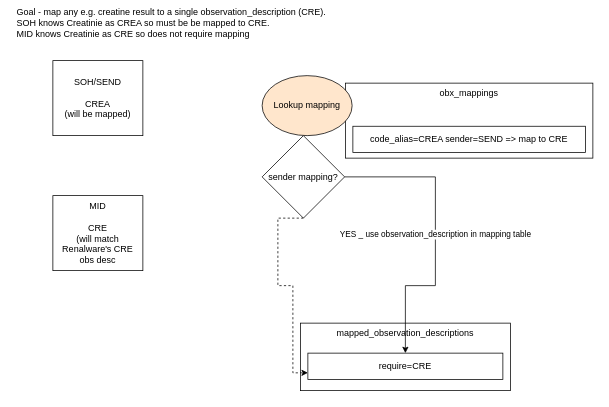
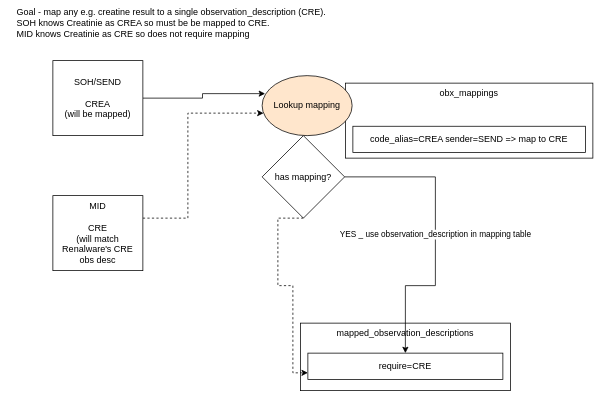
  <mxCell id="0" />
  <mxCell id="1" parent="0" />
+ <mxCell id="2" style="edgeStyle=orthogonalEdgeStyle;rounded=0;orthogonalLoop=1;jettySize=auto;html=1;entryX=0.033;entryY=0.3;entryDx=0;entryDy=0;entryPerimeter=0;" edge="1" parent="1" source="3" target="13"><mxGeometry relative="1" as="geometry" /></mxCell>
  <mxCell id="3" value="SOH/SEND&lt;br&gt;&lt;br&gt;CREA&lt;br&gt;(will be mapped)" style="rounded=0;whiteSpace=wrap;html=1;" vertex="1" parent="1"><mxGeometry x="70" y="80" width="120" height="100" as="geometry" /></mxCell>
+ <mxCell id="4" style="edgeStyle=orthogonalEdgeStyle;rounded=0;orthogonalLoop=1;jettySize=auto;html=1;dashed=1;" edge="1" parent="1" source="5" target="13"><mxGeometry relative="1" as="geometry"><mxPoint x="349" y="150" as="targetPoint" /><Array as="points"><mxPoint x="250" y="290" /><mxPoint x="250" y="150" /></Array></mxGeometry></mxCell>
  <mxCell id="5" value="MID&lt;br&gt;&lt;br&gt;CRE &lt;br&gt;(will match Renalware's CRE &lt;br&gt;obs desc" style="rounded=0;whiteSpace=wrap;html=1;" vertex="1" parent="1"><mxGeometry x="70" y="260" width="120" height="100" as="geometry" /></mxCell>
- <mxCell id="6" value="sender mapping?" style="rhombus;whiteSpace=wrap;html=1;" vertex="1" parent="1"><mxGeometry x="349" y="180" width="110" height="110" as="geometry" /></mxCell>
+ <mxCell id="6" value="has mapping?" style="rhombus;whiteSpace=wrap;html=1;" vertex="1" parent="1"><mxGeometry x="349" y="180" width="110" height="110" as="geometry" /></mxCell>
  <mxCell id="7" value="" style="group" vertex="1" connectable="0" parent="1"><mxGeometry x="460" y="110" width="330" height="100" as="geometry" /></mxCell>
  <mxCell id="8" value="obx_mappings" style="rounded=0;whiteSpace=wrap;html=1;verticalAlign=top;" vertex="1" parent="7"><mxGeometry width="330" height="100" as="geometry" /></mxCell>
  <mxCell id="9" value="code_alias=CREA sender=SEND =&amp;gt; map to CRE" style="rounded=0;whiteSpace=wrap;html=1;" vertex="1" parent="7"><mxGeometry x="10" y="57.5" width="310" height="35" as="geometry" /></mxCell>
  <mxCell id="10" value="" style="group" vertex="1" connectable="0" parent="1"><mxGeometry x="400" y="430" width="280" height="90" as="geometry" /></mxCell>
  <mxCell id="11" value="mapped_observation_descriptions" style="rounded=0;whiteSpace=wrap;html=1;verticalAlign=top;" vertex="1" parent="10"><mxGeometry width="280" height="90" as="geometry" /></mxCell>
  <mxCell id="12" value="require=CRE" style="rounded=0;whiteSpace=wrap;html=1;" vertex="1" parent="10"><mxGeometry x="10" y="40" width="260" height="35" as="geometry" /></mxCell>
  <mxCell id="13" value="Lookup mapping" style="ellipse;whiteSpace=wrap;html=1;fillColor=#ffe6cc;" vertex="1" parent="1"><mxGeometry x="349" y="100" width="120" height="80" as="geometry" /></mxCell>
  <mxCell id="14" value="YES _ use observation_description in mapping table" style="edgeStyle=orthogonalEdgeStyle;rounded=0;orthogonalLoop=1;jettySize=auto;html=1;" edge="1" parent="1" source="6" target="12"><mxGeometry relative="1" as="geometry"><mxPoint x="470" y="240" as="sourcePoint" /><Array as="points"><mxPoint x="580" y="235" /><mxPoint x="580" y="380" /><mxPoint x="540" y="380" /></Array></mxGeometry></mxCell>
  <mxCell id="15" style="edgeStyle=orthogonalEdgeStyle;rounded=0;orthogonalLoop=1;jettySize=auto;html=1;entryX=0;entryY=0.75;entryDx=0;entryDy=0;dashed=1;exitX=0.5;exitY=1;exitDx=0;exitDy=0;" edge="1" parent="1" source="6" target="12"><mxGeometry relative="1" as="geometry"><Array as="points"><mxPoint x="370" y="290" /><mxPoint x="370" y="380" /><mxPoint x="390" y="380" /><mxPoint x="390" y="496" /></Array></mxGeometry></mxCell>
  <mxCell id="16" value="Goal - map any e.g. creatine result to a single observation_description (CRE). &lt;br&gt;SOH knows Creatinie as CREA so must be be mapped to CRE. &lt;br&gt;MID knows Creatinie as CRE so does not require mapping" style="text;html=1;strokeColor=none;fillColor=none;align=left;verticalAlign=middle;whiteSpace=wrap;rounded=0;" vertex="1" parent="1"><mxGeometry x="20" y="20" width="570" height="20" as="geometry" /></mxCell>
